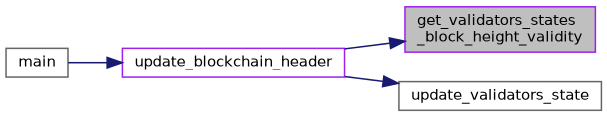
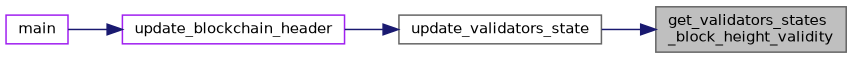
  digraph {
    rankdir=RL
    node [color=purple fillcolor=white fontname=Helvetica fontsize=10 shape=record style=filled]
    edge [color=midnightblue dir=back fontname=Helvetica fontsize=10 labelfontname=Helvetica labelfontsize=10 style=solid]
-   n1 [fillcolor=grey75 fontcolor=black height=0.2 label="get_validators_states\l_block_height_validity" width=0.4]
+   n1 [color=gray40 fillcolor=grey75 fontcolor=black height=0.2 label="get_validators_states\l_block_height_validity" width=0.4]
    n2 [color=gray40 height=0.2 label=update_validators_state width=0.4]
    n3 [height=0.2 label=update_blockchain_header width=0.4]
-   n4 [color=gray40 height=0.2 label=main width=0.4]
-   n1 -> n3
+   n4 [height=0.2 label=main width=0.4]
+   n1 -> n2
    n2 -> n3
    n3 -> n4
  }
